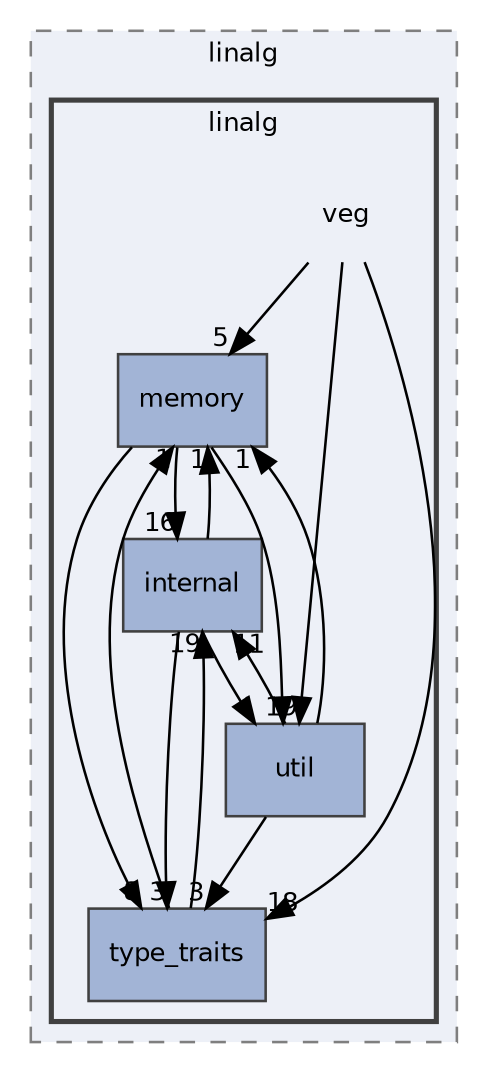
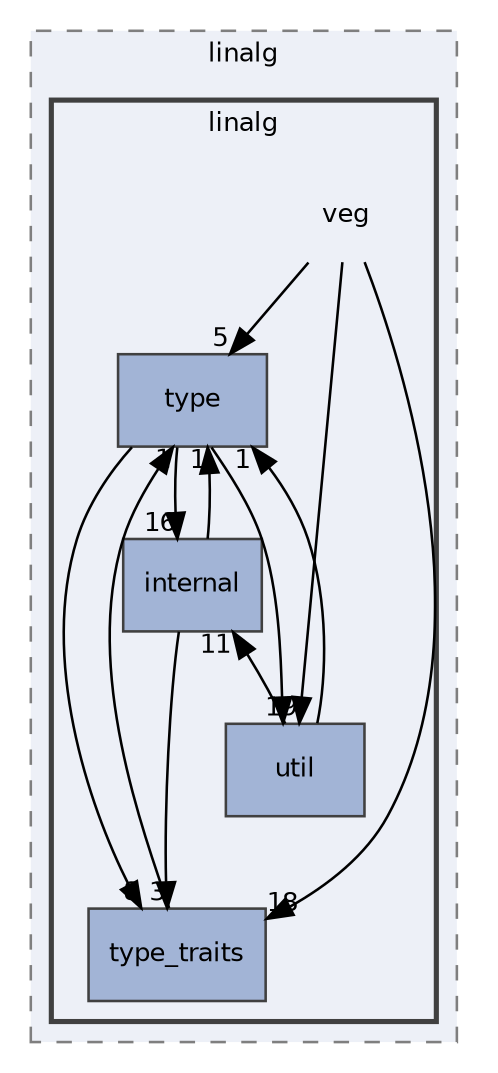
  digraph {
    compound=true
    node [fontname=Helvetica fontsize=10 shape=box color=grey25 fillcolor="#a2b4d6" style="filled,"]
    edge [fontname=Helvetica fontsize=10 headlabel=1 labeldistance=1.5 labelfontname=Helvetica labelfontsize=10]
    n1 [label=veg shape=plaintext color="" fillcolor="" style=""]
    n2 [label=internal]
-   n3 [label=memory]
+   n3 [label=type]
    n4 [label=type_traits]
    n5 [label=util]
    subgraph cluster_1 {
      bgcolor="#edf0f7"
      fontname=Helvetica
      fontsize=10
      label=linalg
      pencolor=grey50
      style="filled,dashed,"
      subgraph cluster_2 {
        bgcolor="#edf0f7"
        fontname=Helvetica
        fontsize=10
        label=linalg
        pencolor=grey25
        style="filled,bold,"
        n1
        n2
        n3
        n4
        n5
      }
    }
    n1 -> n3 [headlabel=5]
    n1 -> n4 [headlabel=18]
    n1 -> n5 [headlabel=9]
    n2 -> n3
    n2 -> n4 [headlabel=3]
-   n2 -> n5 [headlabel=4]
    n3 -> n2 [headlabel=16]
    n3 -> n4 [headlabel=8]
    n3 -> n5
-   n4 -> n2 [headlabel=19]
    n4 -> n3
    n5 -> n2 [headlabel=11]
    n5 -> n3
-   n5 -> n4 [headlabel=3]
  }
